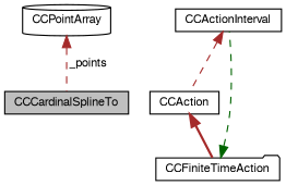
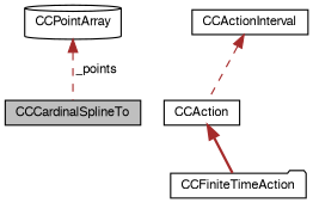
  digraph {
    node [color=black fontname=FreeSans fontsize=10 shape=box]
    edge [color=brown dir=back fontname=FreeSans fontsize=10 labelfontname=FreeSans labelfontsize=10 style=dashed]
    n1 [fillcolor=grey75 fontcolor=black height=0.2 label=CCCardinalSplineTo style=filled width=0.4]
    n2 [height=0.2 label=CCActionInterval width=0.4]
    n3 [height=0.2 label=CCAction width=0.4]
    n4 [height=0.2 label=CCFiniteTimeAction shape=folder width=0.4]
    n5 [height=0.2 label=CCPointArray shape=cylinder width=0.4]
    n2 -> n3
    n3 -> n4 [style=bold]
-   n4 -> n2 [color=darkgreen]
    n5 -> n1 [label=" _points"]
  }
